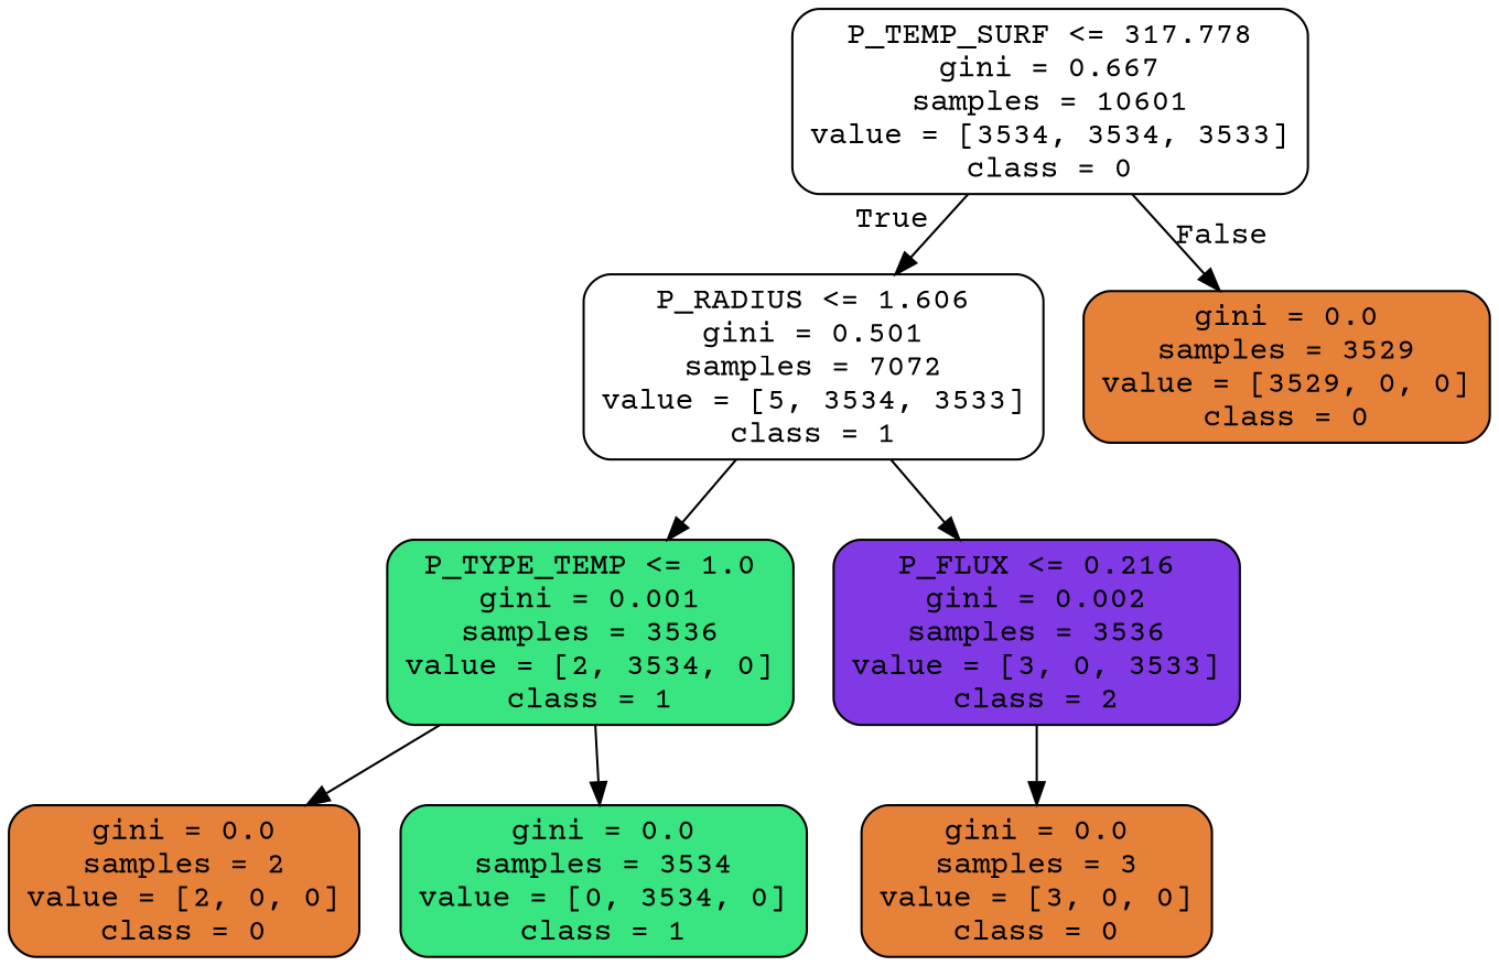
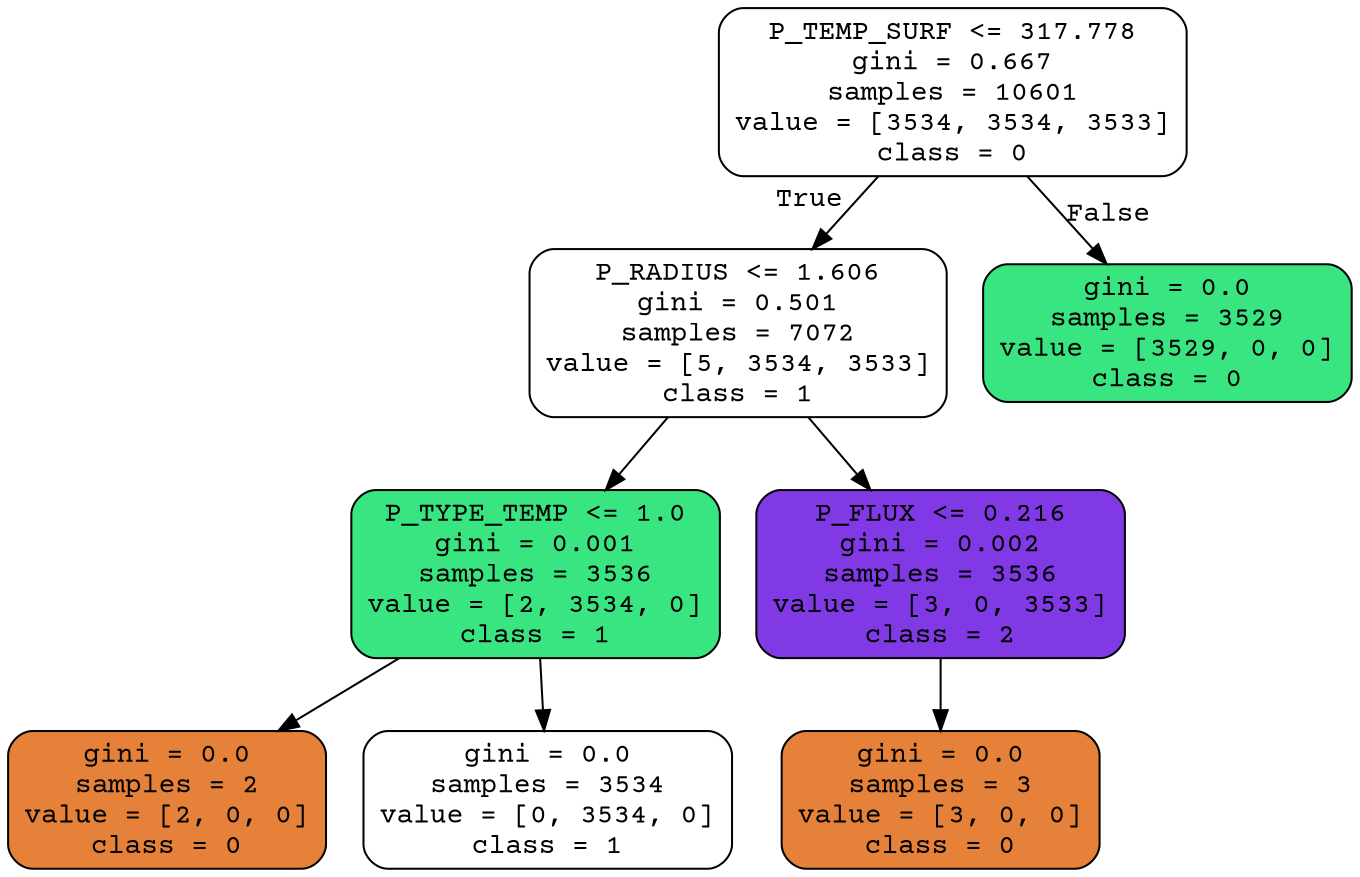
  digraph {
    fontname="Courier Prime"
    node [color=black fillcolor="#e58139" fontname="Courier Prime" shape=box style="filled, rounded"]
    edge [fontname="Courier Prime"]
    n1 [fillcolor="#ffffff" label="P_TEMP_SURF <= 317.778\ngini = 0.667\nsamples = 10601\nvalue = [3534, 3534, 3533]\nclass = 0"]
    n2 [fillcolor="#ffffff" label="P_RADIUS <= 1.606\ngini = 0.501\nsamples = 7072\nvalue = [5, 3534, 3533]\nclass = 1"]
-   n3 [label="gini = 0.0\nsamples = 3529\nvalue = [3529, 0, 0]\nclass = 0"]
+   n3 [fillcolor="#39e581" label="gini = 0.0\nsamples = 3529\nvalue = [3529, 0, 0]\nclass = 0"]
    n4 [fillcolor="#39e581" label="P_TYPE_TEMP <= 1.0\ngini = 0.001\nsamples = 3536\nvalue = [2, 3534, 0]\nclass = 1"]
    n5 [fillcolor="#8139e5" label="P_FLUX <= 0.216\ngini = 0.002\nsamples = 3536\nvalue = [3, 0, 3533]\nclass = 2"]
    n6 [label="gini = 0.0\nsamples = 2\nvalue = [2, 0, 0]\nclass = 0"]
-   n7 [fillcolor="#39e581" label="gini = 0.0\nsamples = 3534\nvalue = [0, 3534, 0]\nclass = 1"]
+   n7 [fillcolor="#ffffff" label="gini = 0.0\nsamples = 3534\nvalue = [0, 3534, 0]\nclass = 1"]
    n8 [label="gini = 0.0\nsamples = 3\nvalue = [3, 0, 0]\nclass = 0"]
    n1 -> n2 [headlabel=True labelangle=45 labeldistance=2.5]
    n1 -> n3 [headlabel=False labelangle=-45 labeldistance=2.5]
    n2 -> n4
    n2 -> n5
    n4 -> n6
    n4 -> n7
    n5 -> n8
  }
